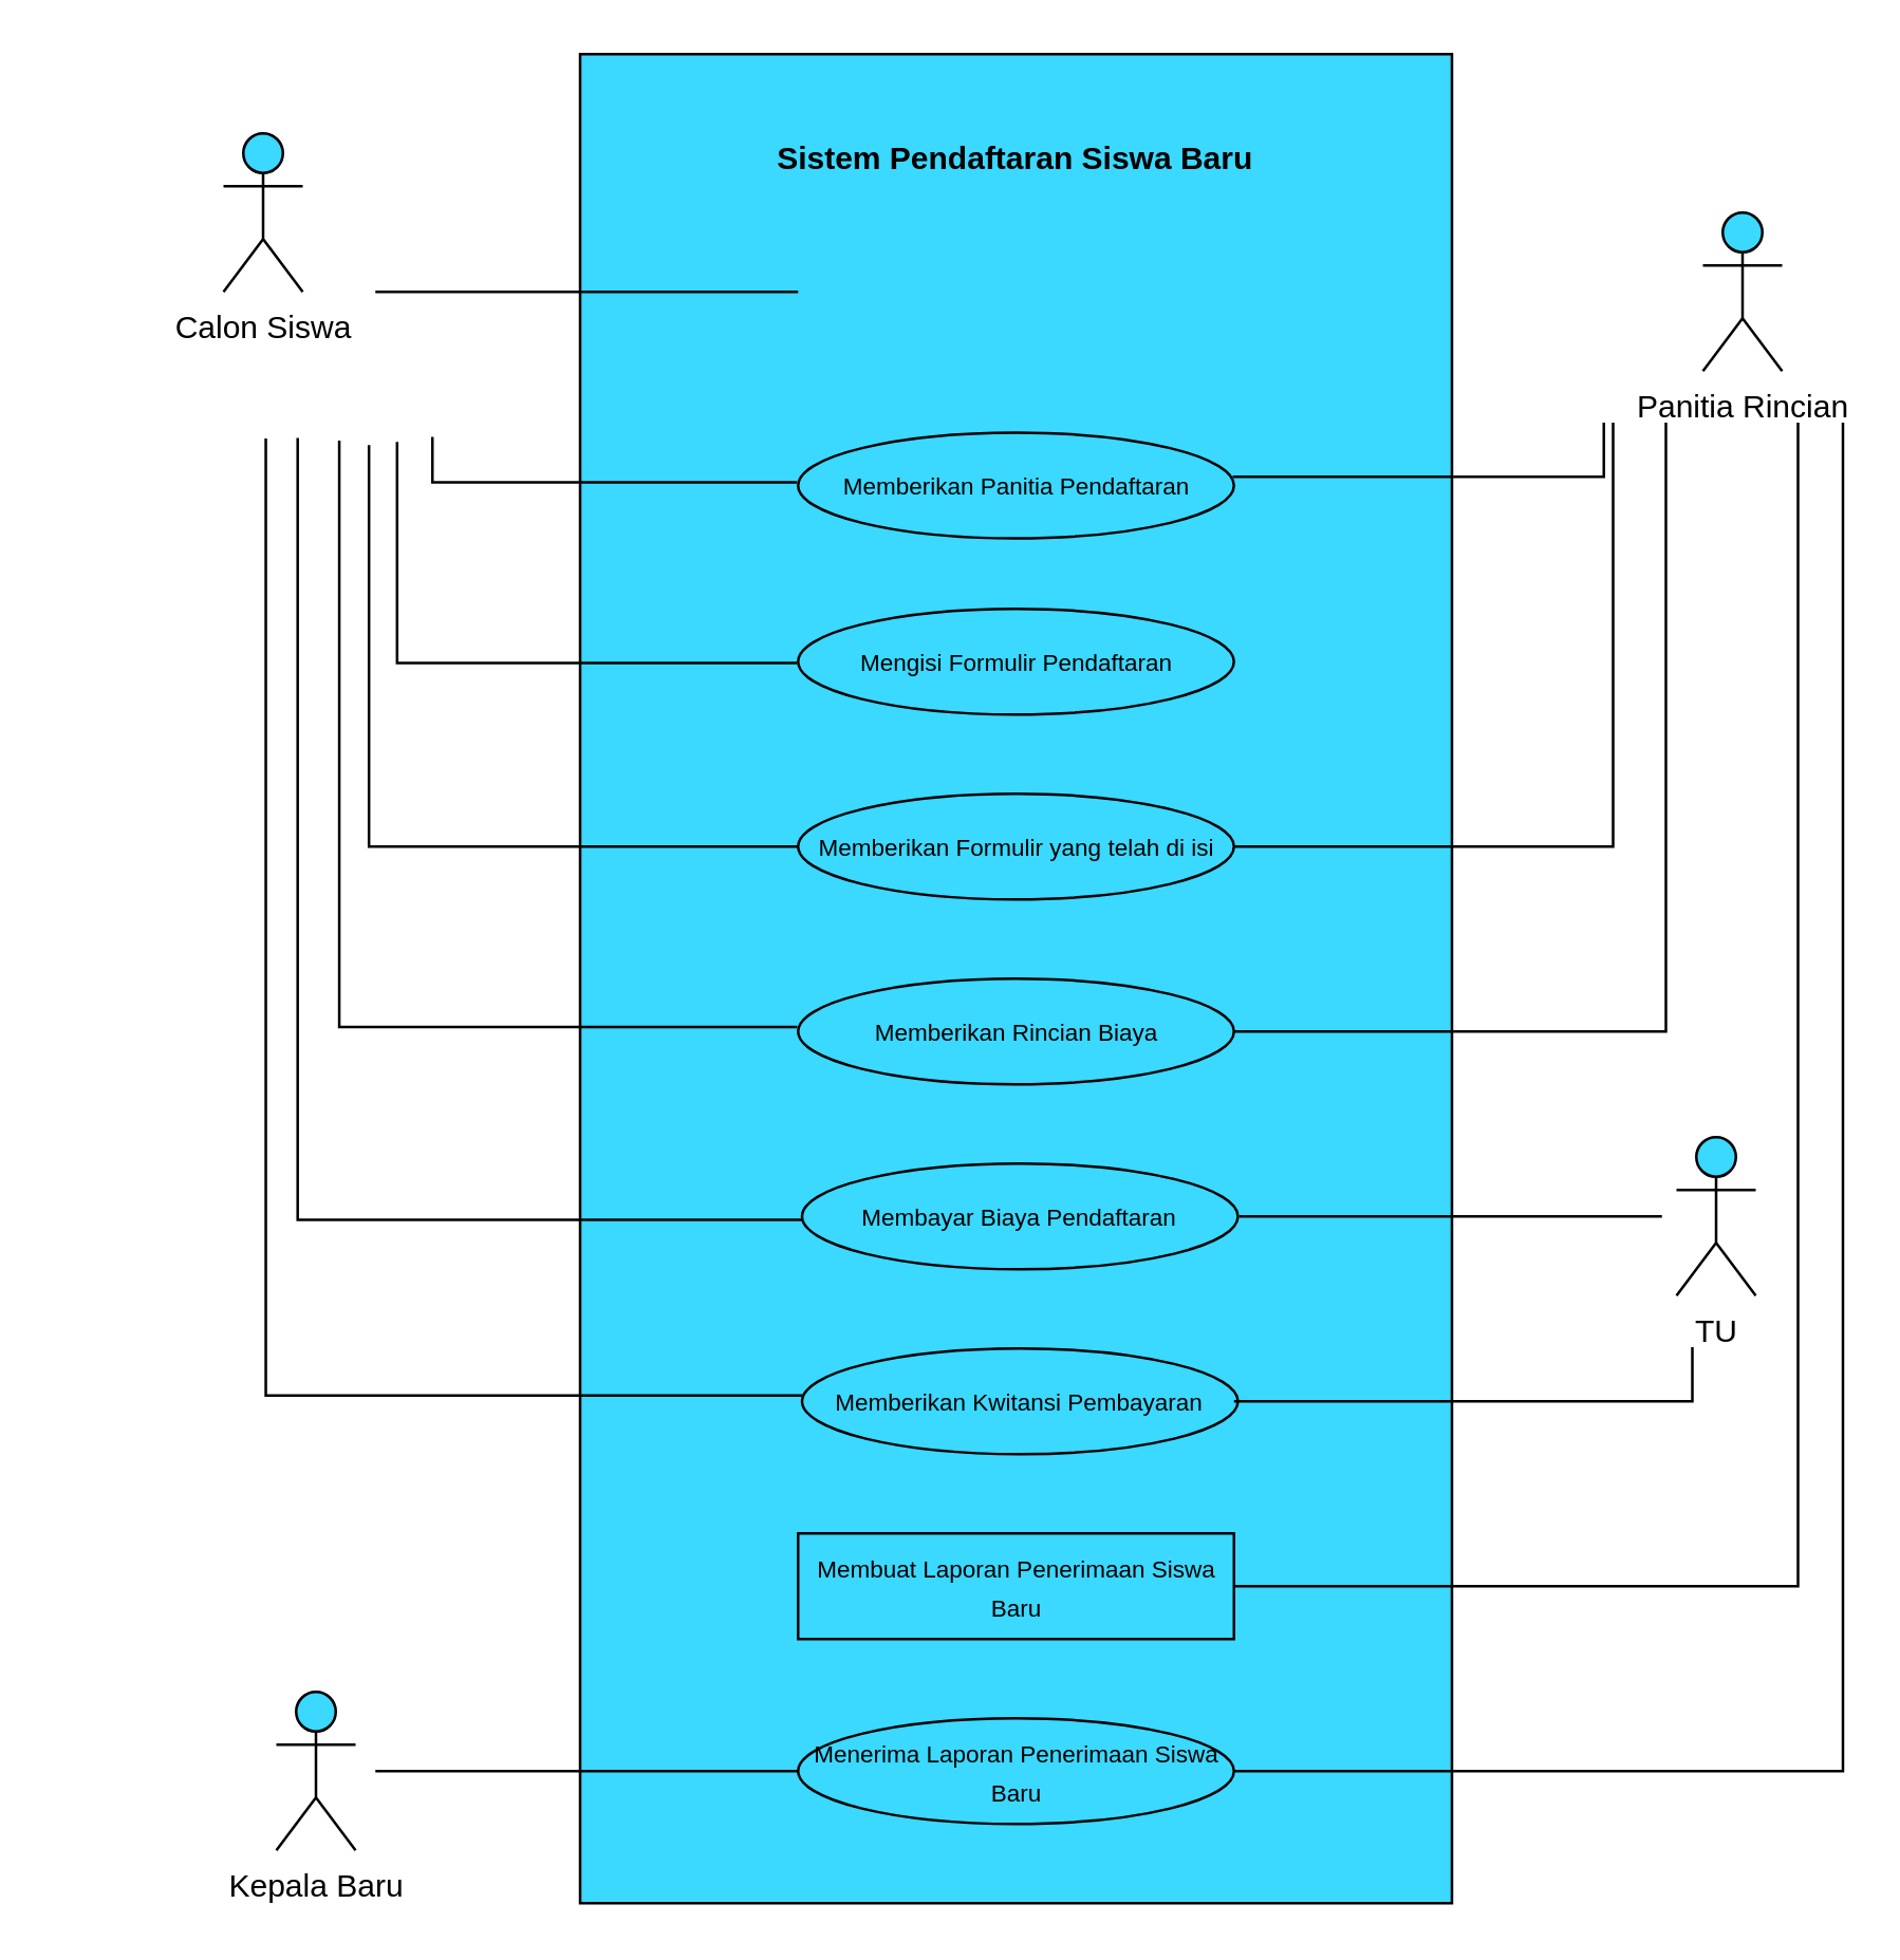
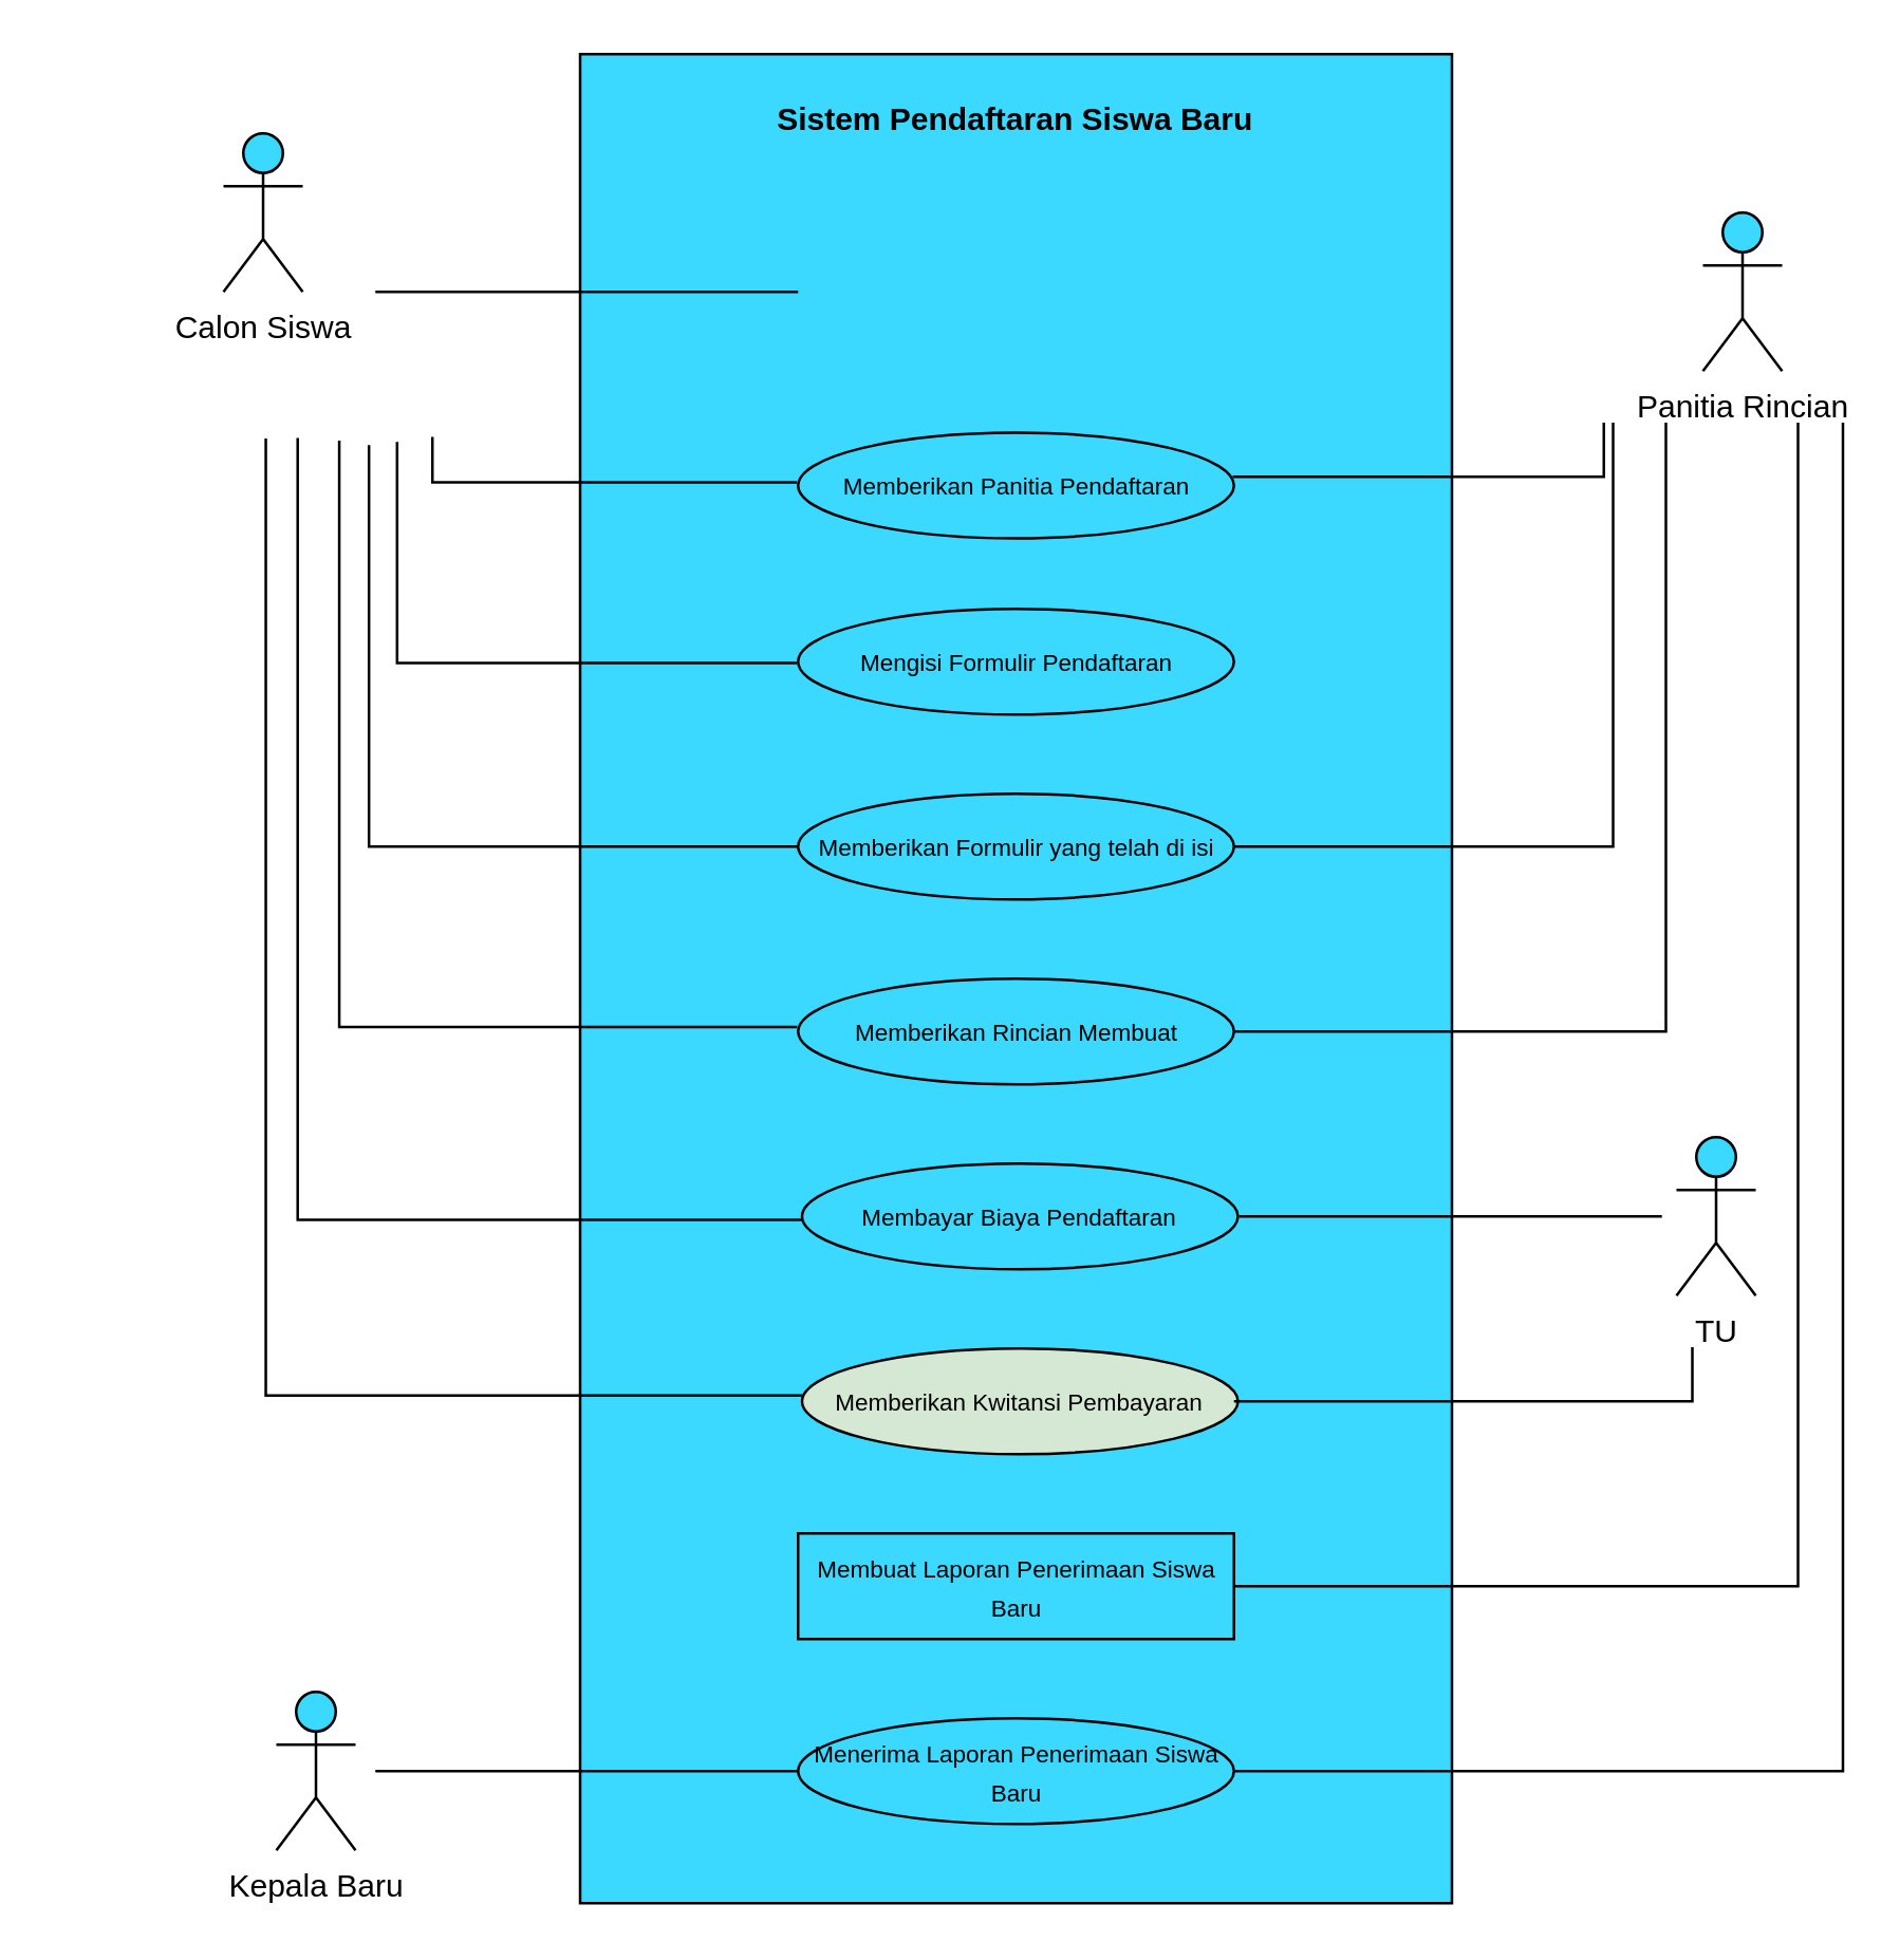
  <mxCell id="0" />
  <mxCell id="1" parent="0" />
  <mxCell id="2" value="Calon Siswa" style="shape=umlActor;verticalLabelPosition=bottom;verticalAlign=top;html=1;outlineConnect=0;fillColor=#3BD8FF;" parent="1" vertex="1"><mxGeometry x="84" y="50" width="30" height="60" as="geometry" /></mxCell>
  <mxCell id="3" value="" style="rounded=0;whiteSpace=wrap;html=1;strokeColor=#000000;fillColor=#3BD8FF;" parent="1" vertex="1"><mxGeometry x="219" y="20" width="330" height="700" as="geometry" /></mxCell>
- <mxCell id="4" value="&lt;b&gt;Sistem Pendaftaran Siswa Baru&lt;/b&gt;" style="text;html=1;strokeColor=none;fillColor=none;align=center;verticalAlign=middle;whiteSpace=wrap;rounded=0;" parent="1" vertex="1"><mxGeometry x="249" y="45" width="270" height="30" as="geometry" /></mxCell>
+ <mxCell id="4" value="&lt;b&gt;Sistem Pendaftaran Siswa Baru&lt;/b&gt;" style="text;html=1;strokeColor=none;fillColor=none;align=center;verticalAlign=middle;whiteSpace=wrap;rounded=0;" parent="1" vertex="1"><mxGeometry x="249" y="30" width="270" height="30" as="geometry" /></mxCell>
  <mxCell id="5" value="&lt;font style=&quot;font-size: 9px;&quot;&gt;Mengisi Formulir Pendaftaran&lt;/font&gt;" style="ellipse;whiteSpace=wrap;html=1;align=center;newEdgeStyle={&quot;edgeStyle&quot;:&quot;entityRelationEdgeStyle&quot;,&quot;startArrow&quot;:&quot;none&quot;,&quot;endArrow&quot;:&quot;none&quot;,&quot;segment&quot;:10,&quot;curved&quot;:1};treeFolding=1;treeMoving=1;strokeColor=#000000;fillColor=#3BD8FF;" parent="1" vertex="1"><mxGeometry x="301.5" y="230" width="165" height="40" as="geometry" /></mxCell>
  <mxCell id="6" value="&lt;font style=&quot;font-size: 9px;&quot;&gt;Memberikan Formulir yang telah di isi&lt;/font&gt;" style="ellipse;whiteSpace=wrap;html=1;align=center;newEdgeStyle={&quot;edgeStyle&quot;:&quot;entityRelationEdgeStyle&quot;,&quot;startArrow&quot;:&quot;none&quot;,&quot;endArrow&quot;:&quot;none&quot;,&quot;segment&quot;:10,&quot;curved&quot;:1};treeFolding=1;treeMoving=1;strokeColor=#000000;fillColor=#3BD8FF;" parent="1" vertex="1"><mxGeometry x="301.5" y="300" width="165" height="40" as="geometry" /></mxCell>
  <mxCell id="7" value="&lt;font style=&quot;font-size: 9px;&quot;&gt;Memberikan Panitia Pendaftaran&lt;/font&gt;" style="ellipse;whiteSpace=wrap;html=1;align=center;newEdgeStyle={&quot;edgeStyle&quot;:&quot;entityRelationEdgeStyle&quot;,&quot;startArrow&quot;:&quot;none&quot;,&quot;endArrow&quot;:&quot;none&quot;,&quot;segment&quot;:10,&quot;curved&quot;:1};treeFolding=1;treeMoving=1;strokeColor=#000000;fillColor=#3BD8FF;" parent="1" vertex="1"><mxGeometry x="301.5" y="163.3" width="165" height="40" as="geometry" /></mxCell>
  <mxCell id="8" value="" style="line;strokeWidth=1;html=1;perimeter=backbonePerimeter;points=[];outlineConnect=0;fontSize=10;fillColor=#3BD8FF;" parent="1" vertex="1"><mxGeometry x="141.5" y="105" width="160" height="10" as="geometry" /></mxCell>
  <mxCell id="9" value="Panitia Rincian" style="shape=umlActor;verticalLabelPosition=bottom;verticalAlign=top;html=1;outlineConnect=0;fillColor=#3BD8FF;" parent="1" vertex="1"><mxGeometry x="644" y="80" width="30" height="60" as="geometry" /></mxCell>
- <mxCell id="10" value="&lt;font style=&quot;font-size: 9px;&quot;&gt;Memberikan Rincian Biaya&lt;/font&gt;" style="ellipse;whiteSpace=wrap;html=1;align=center;newEdgeStyle={&quot;edgeStyle&quot;:&quot;entityRelationEdgeStyle&quot;,&quot;startArrow&quot;:&quot;none&quot;,&quot;endArrow&quot;:&quot;none&quot;,&quot;segment&quot;:10,&quot;curved&quot;:1};treeFolding=1;treeMoving=1;strokeColor=#000000;fillColor=#3BD8FF;" parent="1" vertex="1"><mxGeometry x="301.5" y="370" width="165" height="40" as="geometry" /></mxCell>
+ <mxCell id="10" value="&lt;font style=&quot;font-size: 9px;&quot;&gt;Memberikan Rincian Membuat&lt;/font&gt;" style="ellipse;whiteSpace=wrap;html=1;align=center;newEdgeStyle={&quot;edgeStyle&quot;:&quot;entityRelationEdgeStyle&quot;,&quot;startArrow&quot;:&quot;none&quot;,&quot;endArrow&quot;:&quot;none&quot;,&quot;segment&quot;:10,&quot;curved&quot;:1};treeFolding=1;treeMoving=1;strokeColor=#000000;fillColor=#3BD8FF;" parent="1" vertex="1"><mxGeometry x="301.5" y="370" width="165" height="40" as="geometry" /></mxCell>
  <mxCell id="11" value="&lt;font style=&quot;font-size: 9px;&quot;&gt;Membayar Biaya Pendaftaran&lt;/font&gt;" style="ellipse;whiteSpace=wrap;html=1;align=center;newEdgeStyle={&quot;edgeStyle&quot;:&quot;entityRelationEdgeStyle&quot;,&quot;startArrow&quot;:&quot;none&quot;,&quot;endArrow&quot;:&quot;none&quot;,&quot;segment&quot;:10,&quot;curved&quot;:1};treeFolding=1;treeMoving=1;strokeColor=#000000;fillColor=#3BD8FF;" parent="1" vertex="1"><mxGeometry x="303" y="440" width="165" height="40" as="geometry" /></mxCell>
  <mxCell id="12" value="TU" style="shape=umlActor;verticalLabelPosition=bottom;verticalAlign=top;html=1;outlineConnect=0;fillColor=#3BD8FF;" parent="1" vertex="1"><mxGeometry x="634" y="430" width="30" height="60" as="geometry" /></mxCell>
- <mxCell id="13" value="&lt;font style=&quot;font-size: 9px;&quot;&gt;Memberikan Kwitansi Pembayaran&lt;/font&gt;" style="ellipse;whiteSpace=wrap;html=1;align=center;newEdgeStyle={&quot;edgeStyle&quot;:&quot;entityRelationEdgeStyle&quot;,&quot;startArrow&quot;:&quot;none&quot;,&quot;endArrow&quot;:&quot;none&quot;,&quot;segment&quot;:10,&quot;curved&quot;:1};treeFolding=1;treeMoving=1;strokeColor=#000000;fillColor=#3BD8FF;" parent="1" vertex="1"><mxGeometry x="303" y="510" width="165" height="40" as="geometry" /></mxCell>
+ <mxCell id="13" value="&lt;font style=&quot;font-size: 9px;&quot;&gt;Memberikan Kwitansi Pembayaran&lt;/font&gt;" style="ellipse;whiteSpace=wrap;html=1;align=center;newEdgeStyle={&quot;edgeStyle&quot;:&quot;entityRelationEdgeStyle&quot;,&quot;startArrow&quot;:&quot;none&quot;,&quot;endArrow&quot;:&quot;none&quot;,&quot;segment&quot;:10,&quot;curved&quot;:1};treeFolding=1;treeMoving=1;strokeColor=#000000;fillColor=#d5e8d4;" parent="1" vertex="1"><mxGeometry x="303" y="510" width="165" height="40" as="geometry" /></mxCell>
  <mxCell id="14" value="&lt;font style=&quot;font-size: 9px;&quot;&gt;Membuat Laporan Penerimaan Siswa Baru&lt;/font&gt;" style="whiteSpace=wrap;html=1;align=center;newEdgeStyle={&quot;edgeStyle&quot;:&quot;entityRelationEdgeStyle&quot;,&quot;startArrow&quot;:&quot;none&quot;,&quot;endArrow&quot;:&quot;none&quot;,&quot;segment&quot;:10,&quot;curved&quot;:1};treeFolding=1;treeMoving=1;strokeColor=#000000;fillColor=#3BD8FF;rounded=0;" parent="1" vertex="1"><mxGeometry x="301.5" y="580" width="165" height="40" as="geometry" /></mxCell>
  <mxCell id="15" value="&lt;font style=&quot;font-size: 9px;&quot;&gt;Menerima Laporan Penerimaan Siswa Baru&lt;/font&gt;" style="ellipse;whiteSpace=wrap;html=1;align=center;newEdgeStyle={&quot;edgeStyle&quot;:&quot;entityRelationEdgeStyle&quot;,&quot;startArrow&quot;:&quot;none&quot;,&quot;endArrow&quot;:&quot;none&quot;,&quot;segment&quot;:10,&quot;curved&quot;:1};treeFolding=1;treeMoving=1;strokeColor=#000000;fillColor=#3BD8FF;" parent="1" vertex="1"><mxGeometry x="301.5" y="650" width="165" height="40" as="geometry" /></mxCell>
  <mxCell id="16" value="Kepala Baru" style="shape=umlActor;verticalLabelPosition=bottom;verticalAlign=top;html=1;outlineConnect=0;fillColor=#3BD8FF;" parent="1" vertex="1"><mxGeometry x="104" y="640" width="30" height="60" as="geometry" /></mxCell>
  <mxCell id="17" value="" style="line;strokeWidth=1;html=1;perimeter=backbonePerimeter;points=[];outlineConnect=0;fontSize=10;fillColor=#3BD8FF;" parent="1" vertex="1"><mxGeometry x="141.5" y="665" width="160" height="10" as="geometry" /></mxCell>
  <mxCell id="18" value="" style="shape=partialRectangle;whiteSpace=wrap;html=1;bottom=0;right=0;fillColor=none;fontSize=9;strokeColor=#000000;strokeWidth=1;rotation=-90;" parent="1" vertex="1"><mxGeometry x="223.5" y="105" width="16.67" height="137.49" as="geometry" /></mxCell>
  <mxCell id="19" value="" style="shape=partialRectangle;whiteSpace=wrap;html=1;bottom=0;right=0;fillColor=none;fontSize=9;strokeColor=#000000;strokeWidth=1;rotation=-180;" parent="1" vertex="1"><mxGeometry x="466.5" y="160" width="140" height="20" as="geometry" /></mxCell>
  <mxCell id="20" value="" style="shape=partialRectangle;whiteSpace=wrap;html=1;bottom=0;right=0;fillColor=none;fontSize=9;strokeColor=#000000;strokeWidth=1;rotation=-180;" parent="1" vertex="1"><mxGeometry x="467" y="160" width="143" height="160" as="geometry" /></mxCell>
  <mxCell id="21" value="" style="shape=partialRectangle;whiteSpace=wrap;html=1;bottom=0;right=0;fillColor=none;fontSize=9;strokeColor=#000000;strokeWidth=1;rotation=-90;" parent="1" vertex="1"><mxGeometry x="183.5" y="133.5" width="83.22" height="150.78" as="geometry" /></mxCell>
  <mxCell id="22" value="" style="shape=partialRectangle;whiteSpace=wrap;html=1;bottom=0;right=0;fillColor=none;fontSize=9;strokeColor=#000000;strokeWidth=1;rotation=-90;" parent="1" vertex="1"><mxGeometry x="144.21" y="163.3" width="151.55" height="161.83" as="geometry" /></mxCell>
  <mxCell id="23" value="" style="shape=partialRectangle;whiteSpace=wrap;html=1;bottom=0;right=0;fillColor=none;fontSize=9;strokeColor=#000000;strokeWidth=1;rotation=-180;" parent="1" vertex="1"><mxGeometry x="467" y="160" width="163" height="230" as="geometry" /></mxCell>
  <mxCell id="24" value="" style="shape=partialRectangle;whiteSpace=wrap;html=1;bottom=0;right=0;fillColor=none;fontSize=9;strokeColor=#000000;strokeWidth=1;rotation=-90;" parent="1" vertex="1"><mxGeometry x="103.5" y="191.08" width="221.5" height="172.83" as="geometry" /></mxCell>
  <mxCell id="25" value="" style="shape=partialRectangle;whiteSpace=wrap;html=1;bottom=0;right=0;fillColor=none;fontSize=9;strokeColor=#000000;strokeWidth=1;rotation=-90;" parent="1" vertex="1"><mxGeometry x="59.59" y="218.26" width="295.58" height="190.6" as="geometry" /></mxCell>
  <mxCell id="26" value="" style="line;strokeWidth=1;html=1;perimeter=backbonePerimeter;points=[];outlineConnect=0;fontSize=10;fillColor=#3BD8FF;" parent="1" vertex="1"><mxGeometry x="468.5" y="455" width="160" height="10" as="geometry" /></mxCell>
  <mxCell id="27" value="" style="shape=partialRectangle;whiteSpace=wrap;html=1;bottom=0;right=0;fillColor=none;fontSize=9;strokeColor=#000000;strokeWidth=1;rotation=-180;" parent="1" vertex="1"><mxGeometry x="467" y="510" width="173" height="20" as="geometry" /></mxCell>
  <mxCell id="28" value="" style="shape=partialRectangle;whiteSpace=wrap;html=1;bottom=0;right=0;fillColor=none;fontSize=9;strokeColor=#000000;strokeWidth=1;rotation=-180;" parent="1" vertex="1"><mxGeometry x="467" y="160" width="213" height="440" as="geometry" /></mxCell>
  <mxCell id="29" value="" style="shape=partialRectangle;whiteSpace=wrap;html=1;bottom=0;right=0;fillColor=none;fontSize=9;strokeColor=#000000;strokeWidth=1;rotation=-90;" parent="1" vertex="1"><mxGeometry x="20.47" y="245.58" width="361.76" height="202.65" as="geometry" /></mxCell>
  <mxCell id="30" value="" style="shape=partialRectangle;whiteSpace=wrap;html=1;bottom=0;right=0;fillColor=none;fontSize=9;strokeColor=#000000;strokeWidth=1;rotation=-180;" parent="1" vertex="1"><mxGeometry x="467" y="160" width="230" height="510" as="geometry" /></mxCell>
